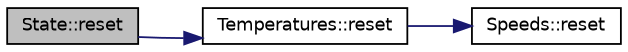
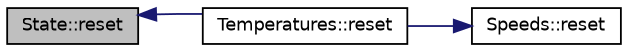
  digraph {
    rankdir=LR
    node [color=black fillcolor=white fontname=Helvetica fontsize=10 shape=record style=filled]
    edge [color=midnightblue fontname=Helvetica fontsize=10 labelfontname=Helvetica labelfontsize=10 style=solid]
    n1 [fillcolor=grey75 fontcolor=black height=0.2 label="State::reset" width=0.4]
    n2 [height=0.2 label="Temperatures::reset" width=0.4]
    n3 [height=0.2 label="Speeds::reset" width=0.4]
-   n1 -> n2
+   n2 -> n1
    n2 -> n3
  }
